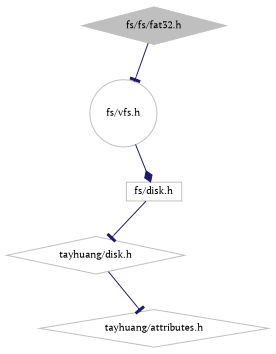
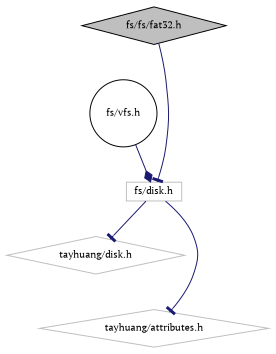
  digraph {
    fontname="PT Serif"
    node [color=grey75 fillcolor=white fontname="PT Serif" fontsize=10 shape=diamond style=filled]
    edge [arrowhead=tee color=midnightblue fontname="PT Serif" fontsize=10 labelfontname=Helvetica labelfontsize=10 style=solid]
-   n1 [fillcolor=grey75 fontcolor=black height=0.2 label="fs/fs/fat32.h" width=0.4]
-   n2 [height=0.2 label="fs/vfs.h" shape=circle width=0.4]
+   n1 [color=black fillcolor=grey75 fontcolor=black height=0.2 label="fs/fs/fat32.h" width=0.4]
+   n2 [color=black height=0.2 label="fs/vfs.h" shape=circle width=0.4]
    n3 [height=0.2 label="fs/disk.h" shape=box width=0.4]
    n4 [height=0.2 label="tayhuang/disk.h" width=0.4]
    n5 [height=0.2 label="tayhuang/attributes.h" width=0.4]
-   n1 -> n2
+   n1 -> n3
    n2 -> n3 [arrowhead=diamond]
    n3 -> n4
-   n4 -> n5
+   n3 -> n5
  }
